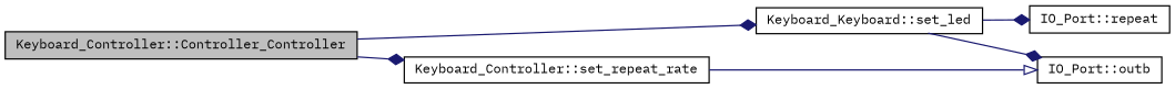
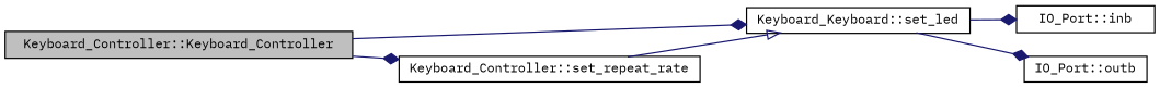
  digraph {
    fontname="IBM Plex Mono"
    rankdir=LR
    node [color=black fontname="IBM Plex Mono" fontsize=10 shape=record]
    edge [arrowhead=diamond color=midnightblue fontname="IBM Plex Mono" fontsize=10 labelfontname=Helvetica labelfontsize=10 style=solid]
-   n1 [fillcolor=grey75 fontcolor=black height=0.2 label="Keyboard_Controller::Controller_Controller" style=filled width=0.4]
+   n1 [fillcolor=grey75 fontcolor=black height=0.2 label="Keyboard_Controller::Keyboard_Controller" style=filled width=0.4]
    n2 [height=0.2 label="Keyboard_Keyboard::set_led" width=0.4]
    n3 [height=0.2 label="Keyboard_Controller::set_repeat_rate" width=0.4]
-   n4 [height=0.2 label="IO_Port::repeat" width=0.4]
+   n4 [height=0.2 label="IO_Port::inb" width=0.4]
    n5 [height=0.2 label="IO_Port::outb" width=0.4]
    n1 -> n2
    n1 -> n3
    n2 -> n4
    n2 -> n5
-   n3 -> n5 [arrowhead=onormal]
+   n3 -> n2 [arrowhead=onormal]
  }
